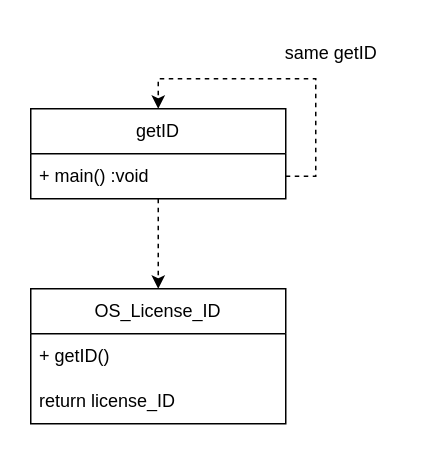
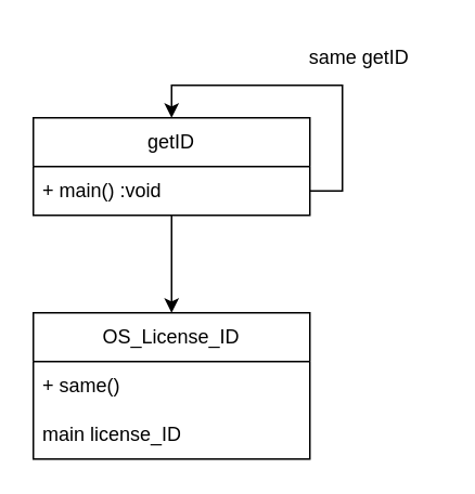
  <mxCell id="0" />
  <mxCell id="1" parent="0" />
  <mxCell id="2" value="getID" style="swimlane;fontStyle=0;childLayout=stackLayout;horizontal=1;startSize=30;horizontalStack=0;resizeParent=1;resizeParentMax=0;resizeLast=0;collapsible=1;marginBottom=0;whiteSpace=wrap;html=1;" vertex="1" parent="1"><mxGeometry x="20" y="72" width="170" height="60" as="geometry" /></mxCell>
- <mxCell id="3" style="edgeStyle=orthogonalEdgeStyle;rounded=0;orthogonalLoop=1;jettySize=auto;html=1;exitX=1;exitY=0.5;exitDx=0;exitDy=0;entryX=0.5;entryY=0;entryDx=0;entryDy=0;dashed=1;" edge="1" parent="2" source="4" target="2"><mxGeometry relative="1" as="geometry" /></mxCell>
+ <mxCell id="3" style="edgeStyle=orthogonalEdgeStyle;rounded=0;orthogonalLoop=1;jettySize=auto;html=1;exitX=1;exitY=0.5;exitDx=0;exitDy=0;entryX=0.5;entryY=0;entryDx=0;entryDy=0;" edge="1" parent="2" source="4" target="2"><mxGeometry relative="1" as="geometry" /></mxCell>
  <mxCell id="4" value="+ main() :void" style="text;strokeColor=none;fillColor=none;align=left;verticalAlign=middle;spacingLeft=4;spacingRight=4;overflow=hidden;points=[[0,0.5],[1,0.5]];portConstraint=eastwest;rotatable=0;whiteSpace=wrap;html=1;" vertex="1" parent="2"><mxGeometry y="30" width="170" height="30" as="geometry" /></mxCell>
  <mxCell id="5" value="Item 3" style="text;strokeColor=none;fillColor=none;align=left;verticalAlign=middle;spacingLeft=4;spacingRight=4;overflow=hidden;points=[[0,0.5],[1,0.5]];portConstraint=eastwest;rotatable=0;whiteSpace=wrap;html=1;" vertex="1" parent="2"><mxGeometry y="60" width="170" as="geometry" /></mxCell>
  <mxCell id="6" value="same getID&lt;br&gt;" style="text;html=1;align=center;verticalAlign=middle;resizable=0;points=[];autosize=1;strokeColor=none;fillColor=none;" vertex="1" parent="1"><mxGeometry x="170" y="20" width="100" height="30" as="geometry" /></mxCell>
  <mxCell id="7" value="OS_License_ID" style="swimlane;fontStyle=0;childLayout=stackLayout;horizontal=1;startSize=30;horizontalStack=0;resizeParent=1;resizeParentMax=0;resizeLast=0;collapsible=1;marginBottom=0;whiteSpace=wrap;html=1;" vertex="1" parent="1"><mxGeometry x="20" y="192" width="170" height="90" as="geometry" /></mxCell>
- <mxCell id="8" value="+ getID()&amp;nbsp;&amp;nbsp;" style="text;strokeColor=none;fillColor=none;align=left;verticalAlign=middle;spacingLeft=4;spacingRight=4;overflow=hidden;points=[[0,0.5],[1,0.5]];portConstraint=eastwest;rotatable=0;whiteSpace=wrap;html=1;" vertex="1" parent="7"><mxGeometry y="30" width="170" height="30" as="geometry" /></mxCell>
- <mxCell id="9" value="return license_ID" style="text;strokeColor=none;fillColor=none;align=left;verticalAlign=middle;spacingLeft=4;spacingRight=4;overflow=hidden;points=[[0,0.5],[1,0.5]];portConstraint=eastwest;rotatable=0;whiteSpace=wrap;html=1;" vertex="1" parent="7"><mxGeometry y="60" width="170" height="30" as="geometry" /></mxCell>
- <mxCell id="10" style="edgeStyle=orthogonalEdgeStyle;rounded=0;orthogonalLoop=1;jettySize=auto;html=1;exitX=0;exitY=0.5;exitDx=0;exitDy=0;entryX=0.5;entryY=0;entryDx=0;entryDy=0;dashed=1;" edge="1" parent="1" source="5" target="7"><mxGeometry relative="1" as="geometry" /></mxCell>
+ <mxCell id="8" value="+ same()&amp;nbsp;&amp;nbsp;" style="text;strokeColor=none;fillColor=none;align=left;verticalAlign=middle;spacingLeft=4;spacingRight=4;overflow=hidden;points=[[0,0.5],[1,0.5]];portConstraint=eastwest;rotatable=0;whiteSpace=wrap;html=1;" vertex="1" parent="7"><mxGeometry y="30" width="170" height="30" as="geometry" /></mxCell>
+ <mxCell id="9" value="main license_ID" style="text;strokeColor=none;fillColor=none;align=left;verticalAlign=middle;spacingLeft=4;spacingRight=4;overflow=hidden;points=[[0,0.5],[1,0.5]];portConstraint=eastwest;rotatable=0;whiteSpace=wrap;html=1;" vertex="1" parent="7"><mxGeometry y="60" width="170" height="30" as="geometry" /></mxCell>
+ <mxCell id="10" style="edgeStyle=orthogonalEdgeStyle;rounded=0;orthogonalLoop=1;jettySize=auto;html=1;exitX=0;exitY=0.5;exitDx=0;exitDy=0;entryX=0.5;entryY=0;entryDx=0;entryDy=0;" edge="1" parent="1" source="5" target="7"><mxGeometry relative="1" as="geometry" /></mxCell>
